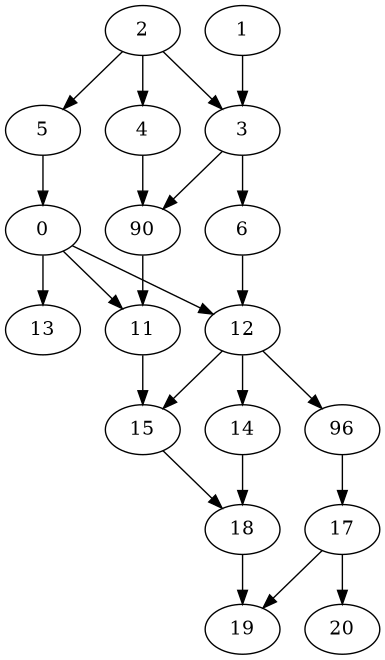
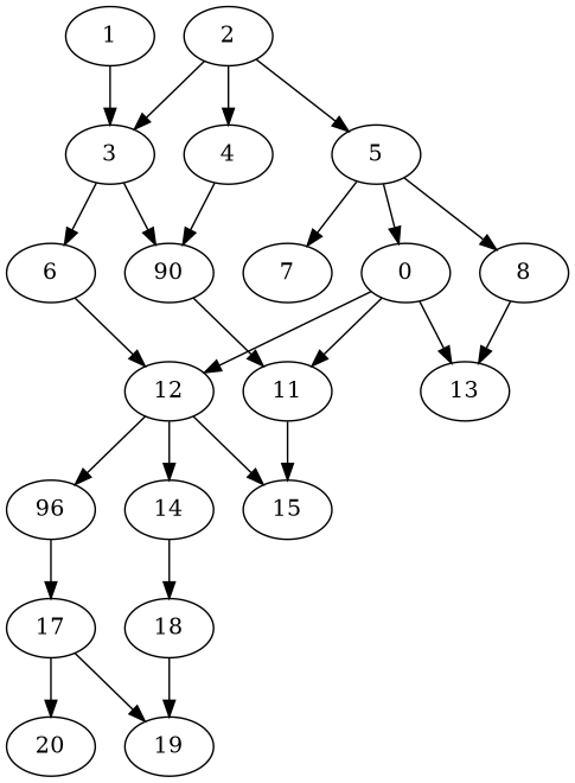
  digraph {
    node [alpha=0.18 compute_size=549755813888 result_size=91136]
    1 [alpha=0.16 compute_size=231928233984 ram=50276448 result_size=13312 trans_size=307912]
    3 [compute_size=1073741824000 ram=11401948 result_size=1024 trans_size=191774]
    6 [alpha=0.08 compute_size=555009981812 ram=15859685 trans_size=966876]
    n4 [alpha=0.13 label=90 ram=39875832 trans_size=699465]
    12 [alpha=0.11 compute_size=782757789696 ram=2729078 result_size=54272 trans_size=637897]
    11 [ram=10367468 trans_size=1042715]
    2 [compute_size=10293336674 ram=4463217 result_size=70656 trans_size=52522]
    4 [alpha=0.03 compute_size=28991029248 ram=26444576 result_size=29696 trans_size=729879]
    5 [compute_size=701018652256 ram=39110056 trans_size=727914]
+   7 [alpha=0.20 compute_size=256171302587 ram=14536806 result_size=0 trans_size=452156]
+   8 [alpha=0.04 ram=18482716 trans_size=564262]
    n12 [alpha=0.16 compute_size=560856301200 label=0 ram=11962279 trans_size=584239]
    13 [alpha=0.06 compute_size=12516569157 ram=15304881 result_size=0 trans_size=379230]
    15 [alpha=0.08 compute_size=560872400986 ram=12074962 result_size=9216 trans_size=389048]
    14 [alpha=0.15 compute_size=1996904419 ram=51782508 result_size=29696 trans_size=773696]
    n16 [alpha=0.19 compute_size=28991029248 label=96 ram=34956048 result_size=29696 trans_size=148428]
    18 [alpha=0.07 compute_size=346505940273 ram=19373976 result_size=9216 trans_size=775432]
    17 [alpha=0.11 compute_size=29005059783 ram=10379548 result_size=54272 trans_size=190704]
    19 [alpha=0.04 compute_size=264128182999 ram=23104074 result_size=0 trans_size=419462]
    20 [alpha=0.01 compute_size=7452194733 ram=5368904 result_size=0 trans_size=904585]
    1 -> 3
    3 -> 6
    3 -> n4
    6 -> 12
    n4 -> 11
    12 -> 15
    12 -> 14
    12 -> n16
    11 -> 15
    2 -> 3
    2 -> 4
    2 -> 5
    4 -> n4
+   5 -> 7
+   5 -> 8
    5 -> n12
+   8 -> 13
    n12 -> 12
    n12 -> 11
    n12 -> 13
-   15 -> 18
    14 -> 18
    n16 -> 17
    18 -> 19
    17 -> 19
    17 -> 20
  }
